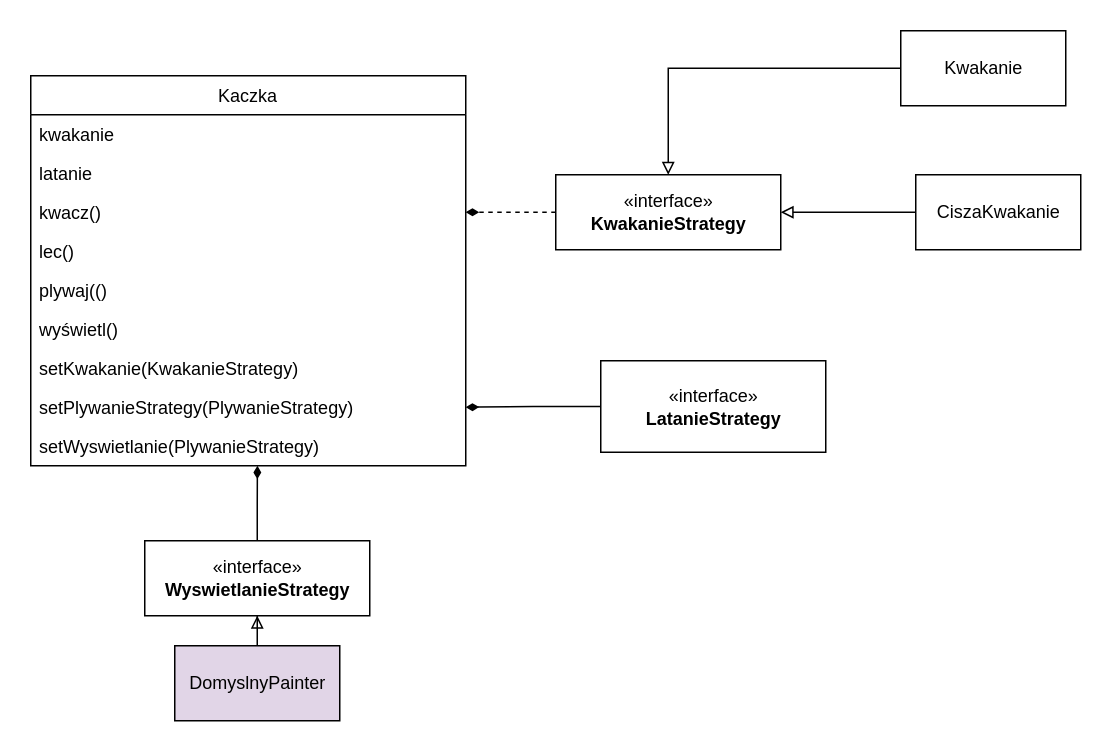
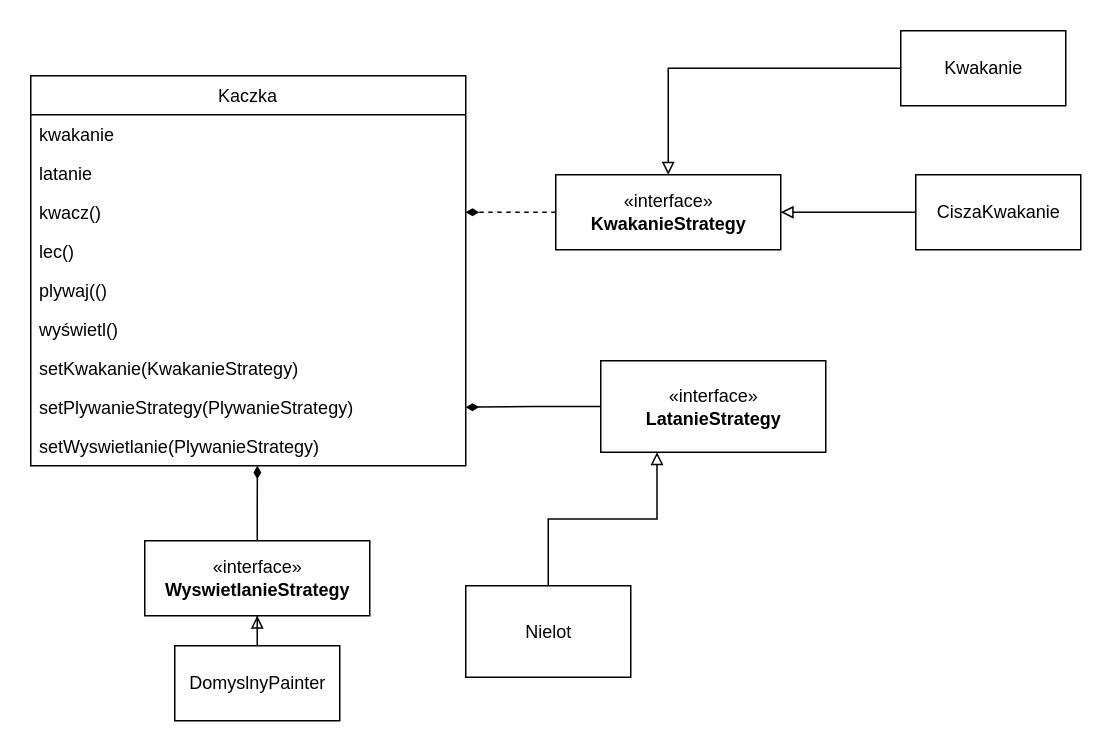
  <mxCell id="0" />
  <mxCell id="1" parent="0" />
  <mxCell id="2" value="Kaczka" style="swimlane;fontStyle=0;childLayout=stackLayout;horizontal=1;startSize=26;fillColor=none;horizontalStack=0;resizeParent=1;resizeParentMax=0;resizeLast=0;collapsible=1;marginBottom=0;" vertex="1" parent="1"><mxGeometry x="20" y="50" width="290" height="260" as="geometry" /></mxCell>
  <mxCell id="3" value="kwakanie" style="text;strokeColor=none;fillColor=none;align=left;verticalAlign=top;spacingLeft=4;spacingRight=4;overflow=hidden;rotatable=0;points=[[0,0.5],[1,0.5]];portConstraint=eastwest;" vertex="1" parent="2"><mxGeometry y="26" width="290" height="26" as="geometry" /></mxCell>
  <mxCell id="4" value="latanie" style="text;strokeColor=none;fillColor=none;align=left;verticalAlign=top;spacingLeft=4;spacingRight=4;overflow=hidden;rotatable=0;points=[[0,0.5],[1,0.5]];portConstraint=eastwest;" vertex="1" parent="2"><mxGeometry y="52" width="290" height="26" as="geometry" /></mxCell>
  <mxCell id="5" value="kwacz()" style="text;strokeColor=none;fillColor=none;align=left;verticalAlign=top;spacingLeft=4;spacingRight=4;overflow=hidden;rotatable=0;points=[[0,0.5],[1,0.5]];portConstraint=eastwest;" vertex="1" parent="2"><mxGeometry y="78" width="290" height="26" as="geometry" /></mxCell>
  <mxCell id="6" value="lec()" style="text;strokeColor=none;fillColor=none;align=left;verticalAlign=top;spacingLeft=4;spacingRight=4;overflow=hidden;rotatable=0;points=[[0,0.5],[1,0.5]];portConstraint=eastwest;" vertex="1" parent="2"><mxGeometry y="104" width="290" height="26" as="geometry" /></mxCell>
  <mxCell id="7" value="plywaj(()" style="text;strokeColor=none;fillColor=none;align=left;verticalAlign=top;spacingLeft=4;spacingRight=4;overflow=hidden;rotatable=0;points=[[0,0.5],[1,0.5]];portConstraint=eastwest;" vertex="1" parent="2"><mxGeometry y="130" width="290" height="26" as="geometry" /></mxCell>
  <mxCell id="8" value="wyświetl()&#10;" style="text;strokeColor=none;fillColor=none;align=left;verticalAlign=top;spacingLeft=4;spacingRight=4;overflow=hidden;rotatable=0;points=[[0,0.5],[1,0.5]];portConstraint=eastwest;" vertex="1" parent="2"><mxGeometry y="156" width="290" height="26" as="geometry" /></mxCell>
  <mxCell id="9" value="setKwakanie(KwakanieStrategy)" style="text;strokeColor=none;fillColor=none;align=left;verticalAlign=top;spacingLeft=4;spacingRight=4;overflow=hidden;rotatable=0;points=[[0,0.5],[1,0.5]];portConstraint=eastwest;" vertex="1" parent="2"><mxGeometry y="182" width="290" height="26" as="geometry" /></mxCell>
  <mxCell id="10" value="setPlywanieStrategy(PlywanieStrategy)" style="text;strokeColor=none;fillColor=none;align=left;verticalAlign=top;spacingLeft=4;spacingRight=4;overflow=hidden;rotatable=0;points=[[0,0.5],[1,0.5]];portConstraint=eastwest;" vertex="1" parent="2"><mxGeometry y="208" width="290" height="26" as="geometry" /></mxCell>
  <mxCell id="11" value="setWyswietlanie(PlywanieStrategy)" style="text;strokeColor=none;fillColor=none;align=left;verticalAlign=top;spacingLeft=4;spacingRight=4;overflow=hidden;rotatable=0;points=[[0,0.5],[1,0.5]];portConstraint=eastwest;" vertex="1" parent="2"><mxGeometry y="234" width="290" height="26" as="geometry" /></mxCell>
  <mxCell id="12" style="edgeStyle=orthogonalEdgeStyle;rounded=0;orthogonalLoop=1;jettySize=auto;html=1;exitX=0;exitY=0.5;exitDx=0;exitDy=0;startArrow=none;startFill=0;endArrow=diamondThin;endFill=1;dashed=1;" edge="1" parent="1" source="13" target="5"><mxGeometry relative="1" as="geometry" /></mxCell>
  <mxCell id="13" value="«interface»&lt;br&gt;&lt;b&gt;KwakanieStrategy&lt;/b&gt;" style="html=1;" vertex="1" parent="1"><mxGeometry x="370" y="116" width="150" height="50" as="geometry" /></mxCell>
  <mxCell id="14" style="edgeStyle=orthogonalEdgeStyle;rounded=0;orthogonalLoop=1;jettySize=auto;html=1;exitX=0;exitY=0.5;exitDx=0;exitDy=0;entryX=1;entryY=0.5;entryDx=0;entryDy=0;startArrow=none;startFill=0;endArrow=diamondThin;endFill=1;" edge="1" parent="1" source="15" target="10"><mxGeometry relative="1" as="geometry" /></mxCell>
  <mxCell id="15" value="«interface»&lt;br&gt;&lt;b&gt;LatanieStrategy&lt;/b&gt;" style="html=1;" vertex="1" parent="1"><mxGeometry x="400" y="240" width="150" height="61" as="geometry" /></mxCell>
  <mxCell id="16" style="edgeStyle=orthogonalEdgeStyle;rounded=0;orthogonalLoop=1;jettySize=auto;html=1;exitX=0.5;exitY=0;exitDx=0;exitDy=0;startArrow=none;startFill=0;endArrow=diamondThin;endFill=1;entryX=0.521;entryY=1;entryDx=0;entryDy=0;entryPerimeter=0;" edge="1" parent="1" source="17" target="11"><mxGeometry relative="1" as="geometry"><mxPoint x="20" y="400" as="targetPoint" /></mxGeometry></mxCell>
  <mxCell id="17" value="«interface»&lt;br&gt;&lt;b&gt;WyswietlanieStrategy&lt;/b&gt;" style="html=1;" vertex="1" parent="1"><mxGeometry x="96" y="360" width="150" height="50" as="geometry" /></mxCell>
  <mxCell id="18" style="edgeStyle=orthogonalEdgeStyle;rounded=0;orthogonalLoop=1;jettySize=auto;html=1;entryX=0.5;entryY=0;entryDx=0;entryDy=0;startArrow=none;startFill=0;endArrow=block;endFill=0;" edge="1" parent="1" source="19" target="13"><mxGeometry relative="1" as="geometry" /></mxCell>
  <mxCell id="19" value="Kwakanie" style="html=1;" vertex="1" parent="1"><mxGeometry x="600" y="20" width="110" height="50" as="geometry" /></mxCell>
  <mxCell id="20" style="edgeStyle=orthogonalEdgeStyle;rounded=0;orthogonalLoop=1;jettySize=auto;html=1;exitX=0;exitY=0.5;exitDx=0;exitDy=0;entryX=1;entryY=0.5;entryDx=0;entryDy=0;startArrow=none;startFill=0;endArrow=block;endFill=0;" edge="1" parent="1" source="21" target="13"><mxGeometry relative="1" as="geometry" /></mxCell>
  <mxCell id="21" value="CiszaKwakanie" style="html=1;" vertex="1" parent="1"><mxGeometry x="610" y="116" width="110" height="50" as="geometry" /></mxCell>
+ <mxCell id="22" style="edgeStyle=orthogonalEdgeStyle;rounded=0;orthogonalLoop=1;jettySize=auto;html=1;exitX=0.5;exitY=0;exitDx=0;exitDy=0;entryX=0.25;entryY=1;entryDx=0;entryDy=0;startArrow=none;startFill=0;endArrow=block;endFill=0;" edge="1" parent="1" source="23" target="15"><mxGeometry relative="1" as="geometry" /></mxCell>
+ <mxCell id="23" value="Nielot" style="html=1;" vertex="1" parent="1"><mxGeometry x="310" y="390" width="110" height="61" as="geometry" /></mxCell>
  <mxCell id="24" style="edgeStyle=orthogonalEdgeStyle;rounded=0;orthogonalLoop=1;jettySize=auto;html=1;exitX=0.5;exitY=0;exitDx=0;exitDy=0;startArrow=none;startFill=0;endArrow=block;endFill=0;" edge="1" parent="1" source="25" target="17"><mxGeometry relative="1" as="geometry" /></mxCell>
- <mxCell id="25" value="DomyslnyPainter" style="html=1;fillColor=#e1d5e7;" vertex="1" parent="1"><mxGeometry x="116" y="430" width="110" height="50" as="geometry" /></mxCell>
+ <mxCell id="25" value="DomyslnyPainter" style="html=1;" vertex="1" parent="1"><mxGeometry x="116" y="430" width="110" height="50" as="geometry" /></mxCell>
